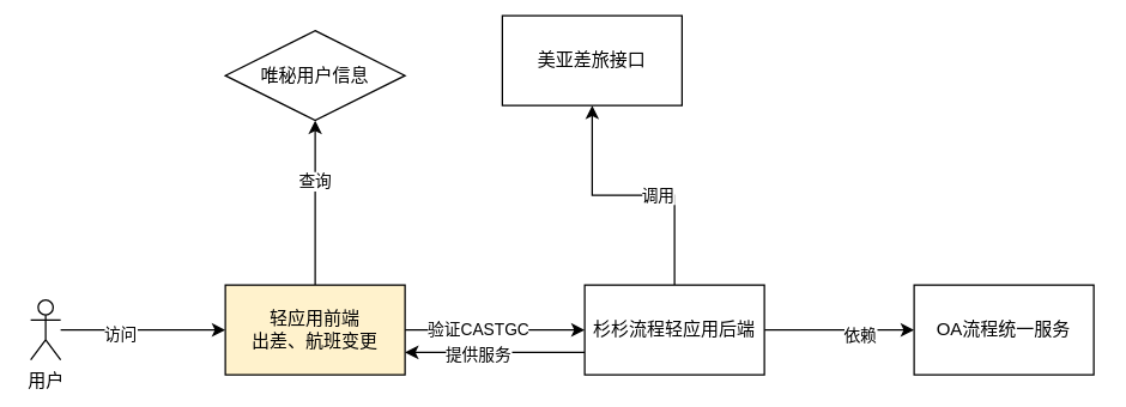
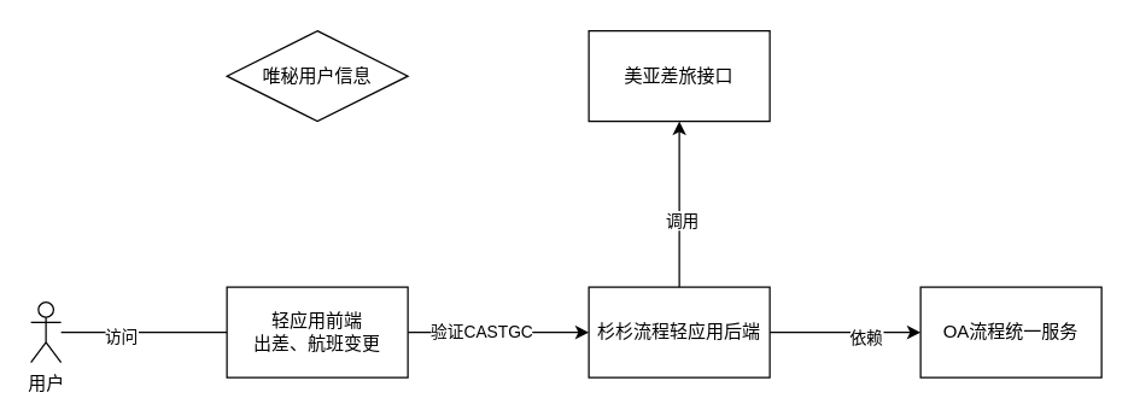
  <mxCell id="0" />
  <mxCell id="1" parent="0" />
- <mxCell id="2" value="" style="edgeStyle=orthogonalEdgeStyle;rounded=0;orthogonalLoop=1;jettySize=auto;html=1;" edge="1" parent="1" source="4" target="9"><mxGeometry relative="1" as="geometry" /></mxCell>
+ <mxCell id="2" value="" style="edgeStyle=orthogonalEdgeStyle;rounded=0;orthogonalLoop=1;jettySize=auto;html=1;endArrow=none;" edge="1" parent="1" source="4" target="9"><mxGeometry relative="1" as="geometry" /></mxCell>
  <mxCell id="3" value="访问" style="edgeLabel;html=1;align=center;verticalAlign=middle;resizable=0;points=[];" vertex="1" connectable="0" parent="2"><mxGeometry x="-0.291" y="-2" relative="1" as="geometry"><mxPoint as="offset" /></mxGeometry></mxCell>
  <mxCell id="4" value="用户" style="shape=umlActor;verticalLabelPosition=bottom;verticalAlign=top;html=1;outlineConnect=0;" vertex="1" parent="1"><mxGeometry x="20" y="200" width="20" height="40" as="geometry" /></mxCell>
  <mxCell id="5" style="edgeStyle=orthogonalEdgeStyle;rounded=0;orthogonalLoop=1;jettySize=auto;html=1;exitX=1;exitY=0.5;exitDx=0;exitDy=0;" edge="1" parent="1" source="9"><mxGeometry relative="1" as="geometry"><mxPoint x="390" y="220" as="targetPoint" /></mxGeometry></mxCell>
  <mxCell id="6" value="验证CASTGC" style="edgeLabel;html=1;align=center;verticalAlign=middle;resizable=0;points=[];" vertex="1" connectable="0" parent="5"><mxGeometry x="-0.203" y="1" relative="1" as="geometry"><mxPoint as="offset" /></mxGeometry></mxCell>
- <mxCell id="7" style="edgeStyle=orthogonalEdgeStyle;rounded=0;orthogonalLoop=1;jettySize=auto;html=1;exitX=0.5;exitY=0;exitDx=0;exitDy=0;entryX=0.5;entryY=1;entryDx=0;entryDy=0;" edge="1" parent="1" source="9" target="18"><mxGeometry relative="1" as="geometry"><mxPoint x="210" y="110" as="targetPoint" /></mxGeometry></mxCell>
- <mxCell id="8" value="查询" style="edgeLabel;html=1;align=center;verticalAlign=middle;resizable=0;points=[];" vertex="1" connectable="0" parent="7"><mxGeometry x="0.273" y="1" relative="1" as="geometry"><mxPoint as="offset" /></mxGeometry></mxCell>
- <mxCell id="9" value="轻应用前端&lt;br&gt;出差、航班变更" style="rounded=0;whiteSpace=wrap;html=1;fillColor=#fff2cc;" vertex="1" parent="1"><mxGeometry x="150" y="190" width="120" height="60" as="geometry" /></mxCell>
+ <mxCell id="9" value="轻应用前端&lt;br&gt;出差、航班变更" style="rounded=0;whiteSpace=wrap;html=1;" vertex="1" parent="1"><mxGeometry x="150" y="190" width="120" height="60" as="geometry" /></mxCell>
  <mxCell id="10" style="edgeStyle=orthogonalEdgeStyle;rounded=0;orthogonalLoop=1;jettySize=auto;html=1;exitX=1;exitY=0.5;exitDx=0;exitDy=0;" edge="1" parent="1" source="16"><mxGeometry relative="1" as="geometry"><mxPoint x="610" y="220" as="targetPoint" /></mxGeometry></mxCell>
  <mxCell id="11" value="依赖" style="edgeLabel;html=1;align=center;verticalAlign=middle;resizable=0;points=[];" vertex="1" connectable="0" parent="10"><mxGeometry x="0.283" y="-3" relative="1" as="geometry"><mxPoint as="offset" /></mxGeometry></mxCell>
  <mxCell id="12" style="edgeStyle=orthogonalEdgeStyle;rounded=0;orthogonalLoop=1;jettySize=auto;html=1;exitX=0.5;exitY=0;exitDx=0;exitDy=0;entryX=0.5;entryY=1;entryDx=0;entryDy=0;" edge="1" parent="1" source="16" target="19"><mxGeometry relative="1" as="geometry"><mxPoint x="450" y="110" as="targetPoint" /></mxGeometry></mxCell>
  <mxCell id="13" value="调用" style="edgeLabel;html=1;align=center;verticalAlign=middle;resizable=0;points=[];" vertex="1" connectable="0" parent="12"><mxGeometry x="-0.182" y="-1" relative="1" as="geometry"><mxPoint as="offset" /></mxGeometry></mxCell>
- <mxCell id="14" style="edgeStyle=orthogonalEdgeStyle;rounded=0;orthogonalLoop=1;jettySize=auto;html=1;exitX=0;exitY=0.75;exitDx=0;exitDy=0;entryX=1;entryY=0.75;entryDx=0;entryDy=0;" edge="1" parent="1" source="16" target="9"><mxGeometry relative="1" as="geometry" /></mxCell>
- <mxCell id="15" value="提供服务" style="edgeLabel;html=1;align=center;verticalAlign=middle;resizable=0;points=[];" vertex="1" connectable="0" parent="14"><mxGeometry x="0.2" y="1" relative="1" as="geometry"><mxPoint as="offset" /></mxGeometry></mxCell>
  <mxCell id="16" value="杉杉流程轻应用后端" style="rounded=0;whiteSpace=wrap;html=1;" vertex="1" parent="1"><mxGeometry x="390" y="190" width="120" height="60" as="geometry" /></mxCell>
  <mxCell id="17" value="OA流程统一服务" style="rounded=0;whiteSpace=wrap;html=1;" vertex="1" parent="1"><mxGeometry x="610" y="190" width="120" height="60" as="geometry" /></mxCell>
  <mxCell id="18" value="唯秘用户信息" style="rhombus;whiteSpace=wrap;html=1;" vertex="1" parent="1"><mxGeometry x="150" y="20" width="120" height="60" as="geometry" /></mxCell>
- <mxCell id="19" value="美亚差旅接口" style="rounded=0;whiteSpace=wrap;html=1;" vertex="1" parent="1"><mxGeometry x="335" y="10" width="120" height="60" as="geometry" /></mxCell>
+ <mxCell id="19" value="美亚差旅接口" style="rounded=0;whiteSpace=wrap;html=1;" vertex="1" parent="1"><mxGeometry x="390" y="20" width="120" height="60" as="geometry" /></mxCell>
